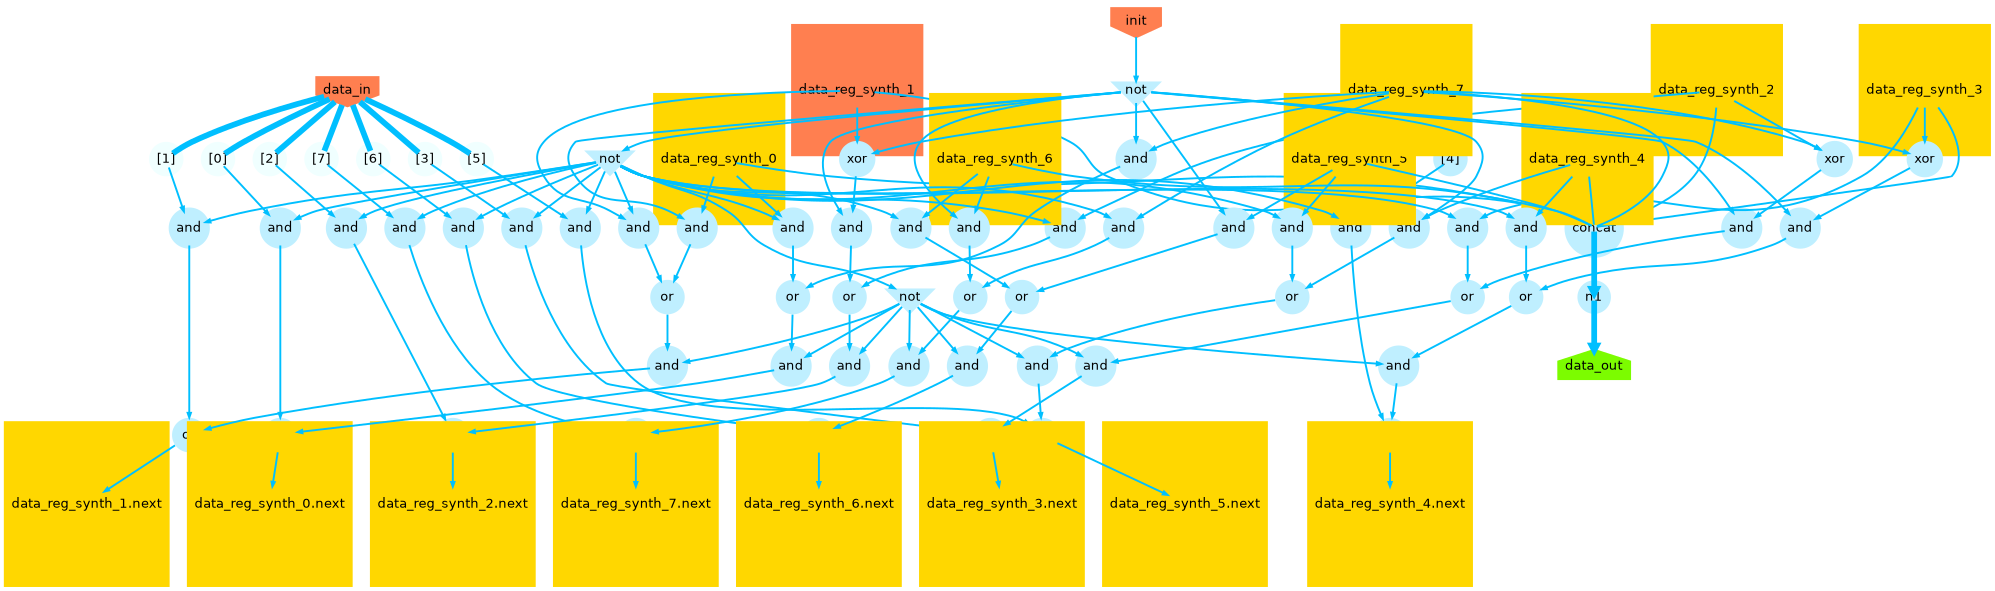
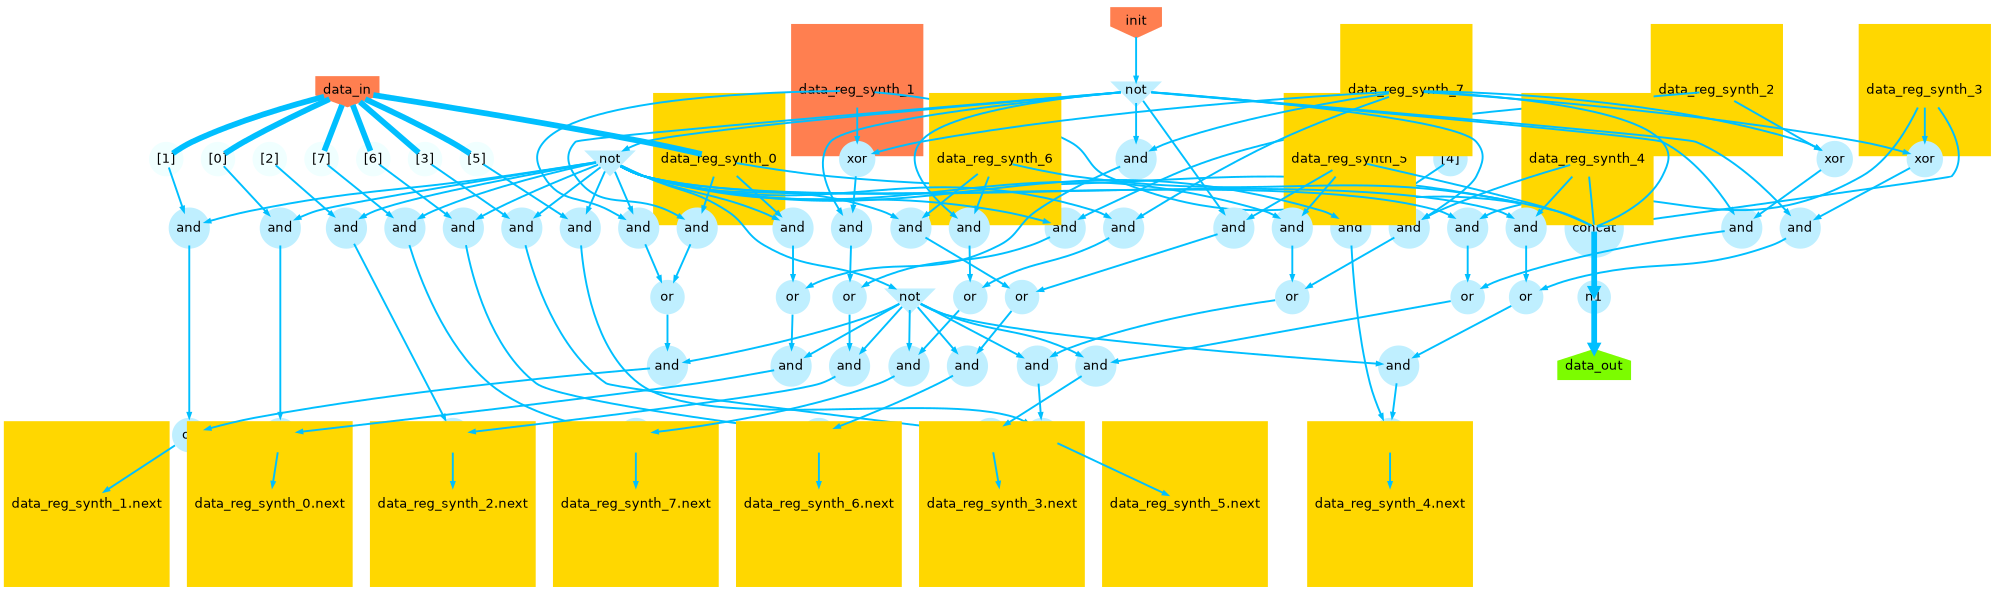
  digraph {
    splines=spline
    node [fillcolor=lightblue1 fixedsize=shape fontcolor=black fontname=helvetica penwidth=0 shape=circle style=filled]
    edge [arrowhead=normal arrowsize=.5 color=deepskyblue labelfloat=false penwidth=2]
    n0 [fillcolor=coral label=data_in shape=invhouse]
    n20 [fillcolor=azure1 height=.25 label="[0]" width=.25]
    n21 [fillcolor=azure1 height=.25 label="[1]" width=.25]
    n22 [fillcolor=azure1 height=.25 label="[2]" width=.25]
    n23 [fillcolor=azure1 height=.25 label="[3]" width=.25]
    n25 [fillcolor=azure1 height=.25 label="[5]" width=.25]
    n26 [fillcolor=azure1 height=.25 label="[6]" width=.25]
    n27 [fillcolor=azure1 height=.25 label="[7]" width=.25]
    n74 [label=and]
    n75 [label=and]
    n76 [label=and]
    n77 [label=and]
    n24 [height=.25 label="[4]" width=.25]
    n78 [label=and]
    n79 [label=and]
    n80 [label=and]
    n81 [label=and]
    n1 [height=.1 width=.1]
    n2 [fillcolor=lawngreen label=data_out shape=house]
    n3 [fillcolor=gold label="data_reg_synth_0.next" shape=square]
    n4 [fillcolor=gold label=data_reg_synth_0 shape=square]
    n28 [height=.1 label=concat width=.1]
    n48 [label=and]
    n57 [label=and]
    n29 [label=or]
    n30 [label=or]
    n5 [fillcolor=gold label="data_reg_synth_1.next" shape=square]
    n6 [fillcolor=coral label=data_reg_synth_1 shape=square]
    n49 [label=and]
    n72 [label=xor]
    n58 [label=and]
    n7 [fillcolor=gold label="data_reg_synth_2.next" shape=square]
    n8 [fillcolor=gold label=data_reg_synth_2 shape=square]
    n39 [label=xor]
    n50 [label=and]
    n59 [label=and]
    n31 [label=or]
    n9 [fillcolor=gold label="data_reg_synth_3.next" shape=square]
    n10 [fillcolor=gold label=data_reg_synth_3 shape=square]
    n51 [label=and]
    n82 [label=xor]
    n32 [label=or]
    n60 [label=and]
    n11 [fillcolor=gold label="data_reg_synth_4.next" shape=square]
    n12 [fillcolor=gold label=data_reg_synth_4 shape=square]
    n52 [label=and]
    n61 [label=and]
    n33 [label=or]
    n34 [label=or]
    n13 [fillcolor=gold label="data_reg_synth_5.next" shape=square]
    n14 [fillcolor=gold label=data_reg_synth_5 shape=square]
    n53 [label=and]
    n62 [label=and]
    n35 [label=or]
    n15 [fillcolor=gold label="data_reg_synth_6.next" shape=square]
    n16 [fillcolor=gold label=data_reg_synth_6 shape=square]
    n54 [label=and]
    n63 [label=and]
    n36 [label=or]
    n17 [fillcolor=gold label="data_reg_synth_7.next" shape=square]
    n18 [fillcolor=gold label=data_reg_synth_7 shape=square]
    n55 [label=and]
    n56 [label=and]
    n19 [fillcolor=coral label=init shape=invhouse]
    n73 [label=not shape=invtriangle]
    n38 [label=not shape=invtriangle]
    n40 [label=or]
    n41 [label=or]
    n42 [label=or]
    n43 [label=or]
    n44 [label=or]
    n45 [label=or]
    n46 [label=or]
    n47 [label=or]
    n64 [label=and]
    n65 [label=and]
    n66 [label=and]
    n67 [label=and]
    n68 [label=and]
    n69 [label=and]
    n70 [label=and]
    n71 [label=and]
    n37 [label=not shape=invtriangle]
    n0 -> n20 [arrowhead=none penwidth=6]
    n0 -> n21 [arrowhead=none penwidth=6]
-   n0 -> n22 [arrowhead=none penwidth=6]
+   n0 -> n4 [arrowhead=none penwidth=6]
    n0 -> n23 [arrowhead=none penwidth=6]
    n0 -> n25 [arrowhead=none penwidth=6]
    n0 -> n26 [arrowhead=none penwidth=6]
    n0 -> n27 [arrowhead=none penwidth=6]
    n20 -> n74
    n21 -> n75
    n22 -> n76
    n23 -> n77
    n25 -> n79
    n26 -> n80
    n27 -> n81
    n74 -> n40
    n75 -> n41
    n76 -> n42
    n77 -> n43
    n24 -> n78
    n78 -> n44
    n79 -> n45
    n80 -> n46
    n81 -> n47
    n1 -> n2 [penwidth=6]
    n4 -> n28 [arrowhead=none]
    n4 -> n48
    n4 -> n57
    n28 -> n1 [penwidth=6]
    n48 -> n29
    n57 -> n30
    n29 -> n64
    n30 -> n65
    n6 -> n28 [arrowhead=none]
    n6 -> n49
    n6 -> n72
    n49 -> n30
    n72 -> n58
    n58 -> n31
-   n8 -> n28 [arrowhead=none]
    n8 -> n39
    n8 -> n50
    n39 -> n59
    n50 -> n31
    n59 -> n32
    n31 -> n66
    n10 -> n28 [arrowhead=none]
    n10 -> n51
    n10 -> n82
    n51 -> n32
    n82 -> n60
    n32 -> n67
    n60 -> n33
    n12 -> n28 [arrowhead=none]
    n12 -> n52
    n12 -> n61
    n52 -> n33
    n61 -> n34
    n33 -> n68
    n34 -> n69
    n14 -> n28 [arrowhead=none]
    n14 -> n53
    n14 -> n62
    n53 -> n34
    n62 -> n35
    n35 -> n70
    n16 -> n28 [arrowhead=none]
    n16 -> n54
    n16 -> n63
    n54 -> n35
    n63 -> n36
    n36 -> n71
    n18 -> n28 [arrowhead=none]
    n18 -> n72
    n18 -> n39
    n18 -> n82
    n18 -> n55
    n18 -> n56
    n55 -> n36
    n56 -> n29
    n19 -> n73
    n73 -> n57
    n73 -> n58
    n73 -> n59
    n73 -> n60
    n73 -> n61
    n73 -> n62
    n73 -> n63
    n73 -> n56
    n73 -> n38
    n38 -> n74
    n38 -> n75
    n38 -> n76
    n38 -> n77
    n38 -> n78
    n38 -> n79
    n38 -> n80
    n38 -> n81
    n38 -> n48
    n38 -> n49
    n38 -> n50
    n38 -> n51
    n38 -> n52
    n38 -> n53
    n38 -> n54
    n38 -> n55
    n38 -> n37
    n40 -> n3
    n41 -> n5
    n42 -> n7
    n43 -> n9
    n44 -> n11
    n45 -> n13
    n46 -> n15
    n47 -> n17
    n64 -> n40
    n65 -> n41
    n66 -> n42
    n67 -> n43
    n68 -> n44
    n69 -> n45
    n70 -> n46
    n71 -> n47
    n37 -> n64
    n37 -> n65
    n37 -> n66
    n37 -> n67
    n37 -> n68
    n37 -> n69
    n37 -> n70
    n37 -> n71
  }
